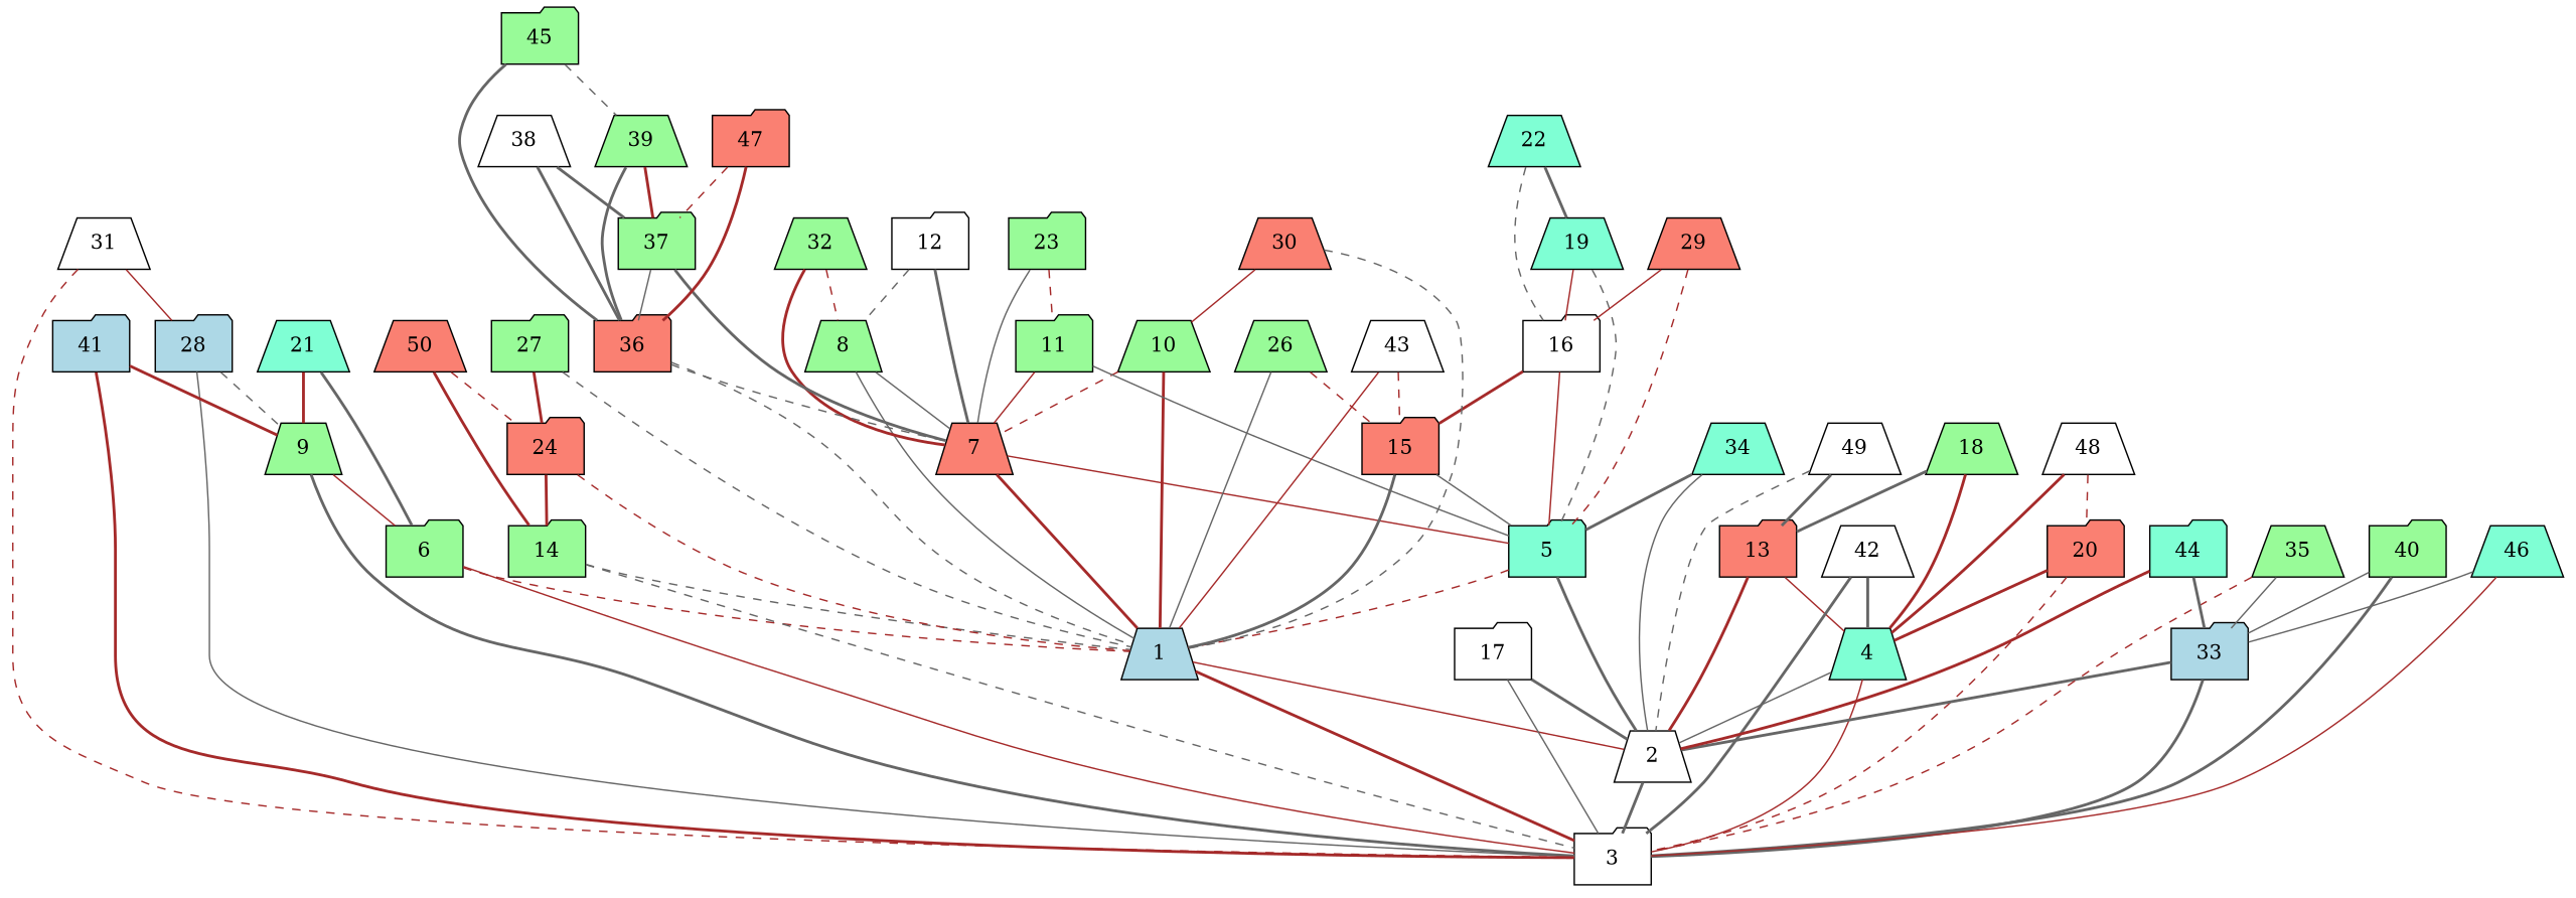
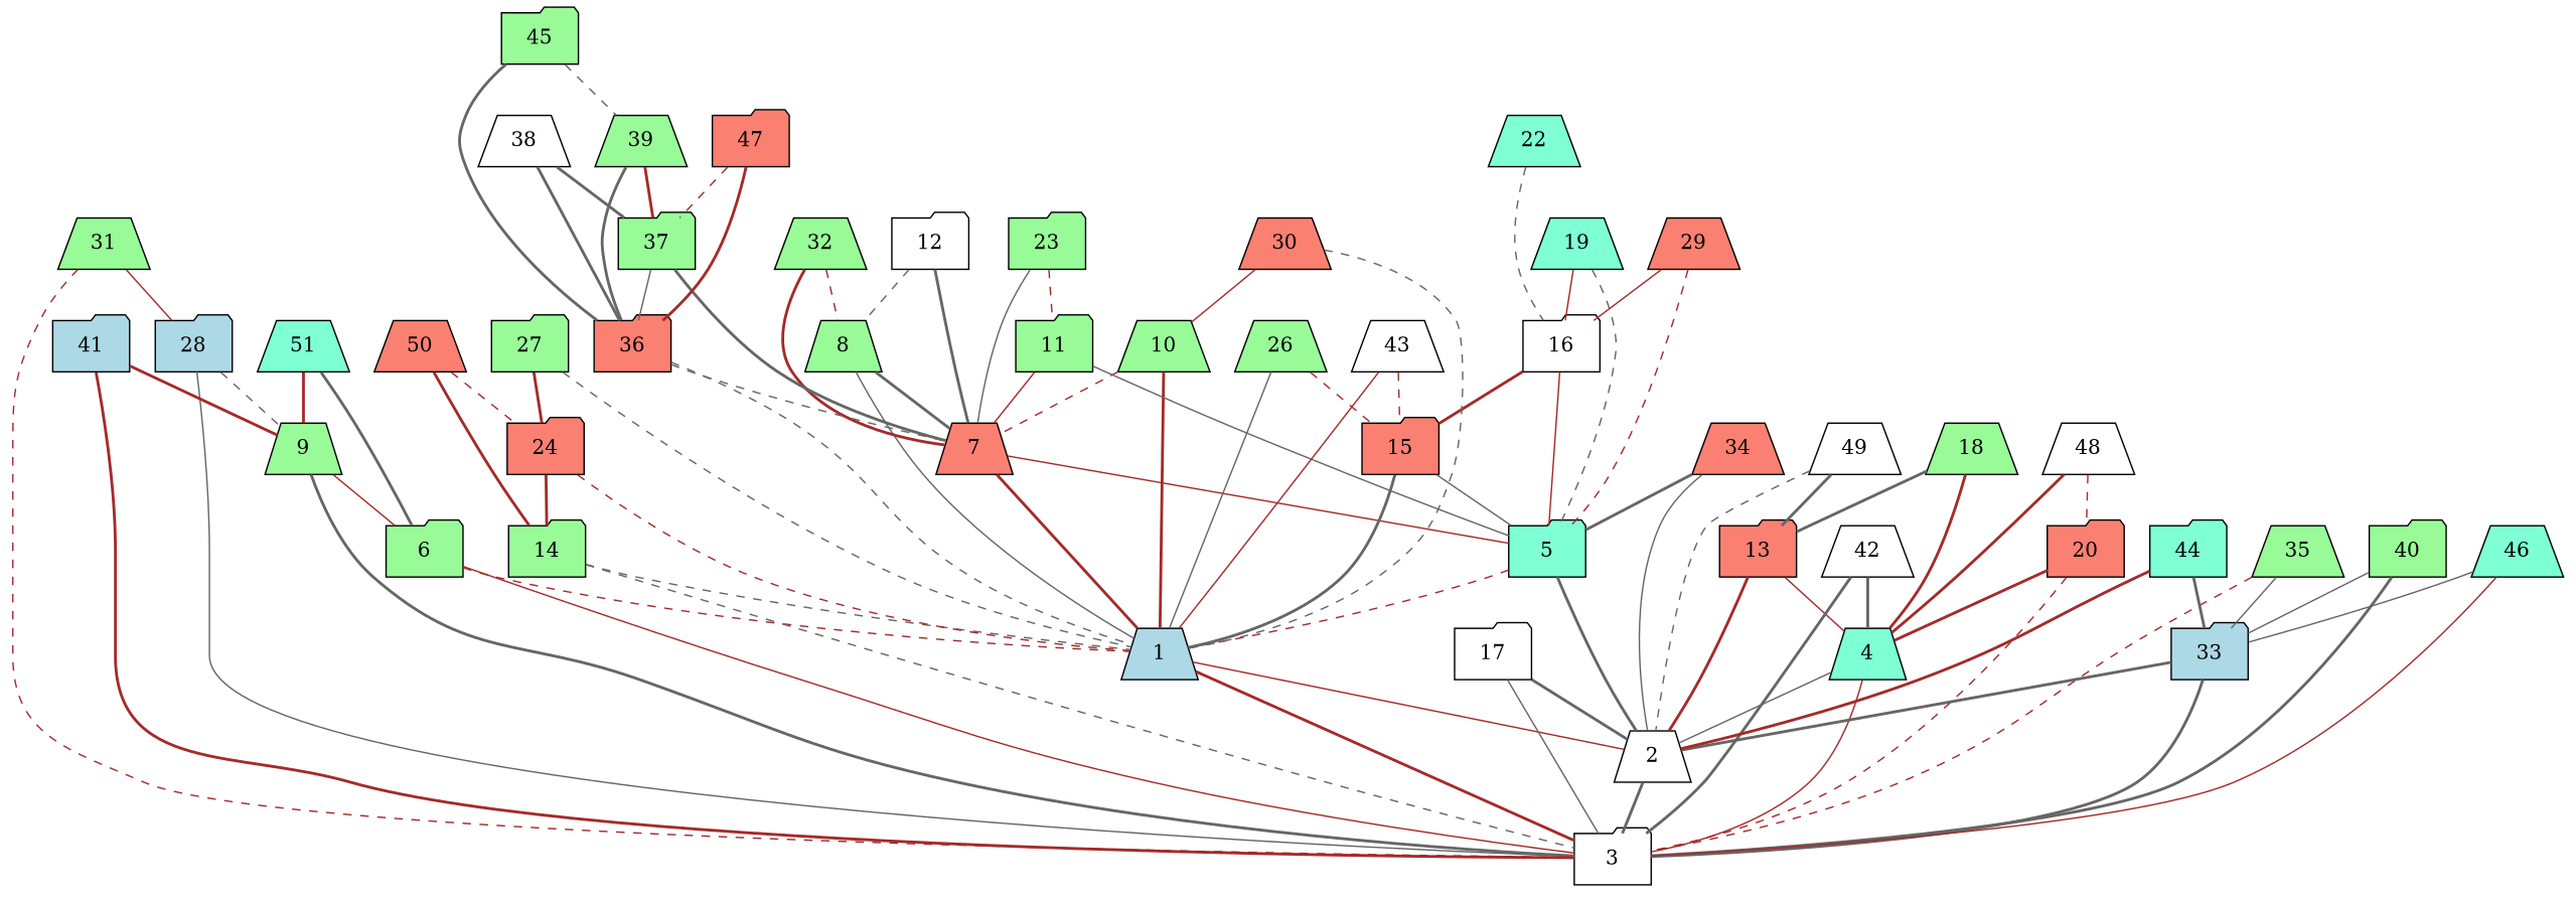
  graph {
    node [fillcolor=palegreen shape=trapezium style=filled]
    edge [color=gray40 style=bold]
    1 [fillcolor=lightblue]
    2 [fillcolor=white]
    3 [fillcolor=white shape=folder]
    4 [fillcolor=aquamarine]
    5 [fillcolor=aquamarine shape=folder]
    6 [shape=folder]
    7 [fillcolor=salmon]
    8
    9
    10
    11 [shape=folder]
    12 [fillcolor=white shape=folder]
    13 [fillcolor=salmon shape=folder]
    14 [shape=folder]
    15 [fillcolor=salmon shape=folder]
    16 [fillcolor=white shape=folder]
    17 [fillcolor=white shape=folder]
    18
    19 [fillcolor=aquamarine]
    20 [fillcolor=salmon shape=folder]
-   21 [fillcolor=aquamarine]
+   21 [fillcolor=aquamarine label=51]
    22 [fillcolor=aquamarine]
    23 [shape=folder]
    24 [fillcolor=salmon shape=folder]
    26
    27 [shape=folder]
    28 [fillcolor=lightblue shape=folder]
    29 [fillcolor=salmon]
    30 [fillcolor=salmon]
-   31 [fillcolor=white]
+   31
    32
    33 [fillcolor=lightblue shape=folder]
-   34 [fillcolor=aquamarine]
+   34 [fillcolor=salmon]
    35
    36 [fillcolor=salmon shape=folder]
    37 [shape=folder]
    38 [fillcolor=white]
    39
    40 [shape=folder]
    41 [fillcolor=lightblue shape=folder]
    42 [fillcolor=white]
    43 [fillcolor=white]
    44 [fillcolor=aquamarine shape=folder]
    45 [shape=folder]
    46 [fillcolor=aquamarine]
    47 [fillcolor=salmon shape=folder]
    48 [fillcolor=white]
    49 [fillcolor=white]
    50 [fillcolor=salmon]
    1 -- 2 [color=brown style=solid]
    1 -- 3 [color=brown]
    2 -- 3
    4 -- 2 [style=solid]
    4 -- 3 [color=brown style=solid]
    5 -- 1 [color=brown style=dashed]
    5 -- 2
    6 -- 1 [color=brown style=dashed]
    6 -- 3 [color=brown style=solid]
    7 -- 1 [color=brown]
    7 -- 5 [color=brown style=solid]
    8 -- 1 [style=solid]
-   8 -- 7 [style=solid]
+   8 -- 7
    9 -- 3
    9 -- 6 [color=brown style=solid]
    10 -- 1 [color=brown]
    10 -- 7 [color=brown style=dashed]
    11 -- 5 [style=solid]
    11 -- 7 [color=brown style=solid]
    12 -- 7
    12 -- 8 [style=dashed]
    13 -- 2 [color=brown]
    13 -- 4 [color=brown style=solid]
    14 -- 1 [style=dashed]
    14 -- 3 [style=dashed]
    15 -- 1
    15 -- 5 [style=solid]
    16 -- 5 [color=brown style=solid]
    16 -- 15 [color=brown]
    17 -- 2
    17 -- 3 [style=solid]
    18 -- 4 [color=brown]
    18 -- 13
    19 -- 5 [style=dashed]
    19 -- 16 [color=brown style=solid]
    20 -- 3 [color=brown style=dashed]
    20 -- 4 [color=brown]
    21 -- 6
    21 -- 9 [color=brown]
    22 -- 16 [style=dashed]
-   22 -- 19
    23 -- 7 [style=solid]
    23 -- 11 [color=brown style=dashed]
    24 -- 1 [color=brown style=dashed]
    24 -- 14 [color=brown]
    26 -- 1 [style=solid]
    26 -- 15 [color=brown style=dashed]
    27 -- 1 [style=dashed]
    27 -- 24 [color=brown]
    28 -- 3 [style=solid]
    28 -- 9 [style=dashed]
    29 -- 5 [color=brown style=dashed]
    29 -- 16 [color=brown style=solid]
    30 -- 1 [style=dashed]
    30 -- 10 [color=brown style=solid]
    31 -- 3 [color=brown style=dashed]
    31 -- 28 [color=brown style=solid]
    32 -- 7 [color=brown]
    32 -- 8 [color=brown style=dashed]
    33 -- 2
    33 -- 3
    34 -- 2 [style=solid]
    34 -- 5
    35 -- 3 [color=brown style=dashed]
    35 -- 33 [style=solid]
    36 -- 1 [style=dashed]
    36 -- 7 [style=dashed]
    37 -- 7
    37 -- 36 [style=solid]
    38 -- 36
    38 -- 37
    39 -- 36
    39 -- 37 [color=brown]
    40 -- 3
    40 -- 33 [style=solid]
    41 -- 3 [color=brown]
    41 -- 9 [color=brown]
    42 -- 3
    42 -- 4
    43 -- 1 [color=brown style=solid]
    43 -- 15 [color=brown style=dashed]
    44 -- 2 [color=brown]
    44 -- 33
    45 -- 36
    45 -- 39 [style=dashed]
    46 -- 3 [color=brown style=solid]
    46 -- 33 [style=solid]
    47 -- 36 [color=brown]
    47 -- 37 [color=brown style=dashed]
    48 -- 4 [color=brown]
    48 -- 20 [color=brown style=dashed]
    49 -- 2 [style=dashed]
    49 -- 13
    50 -- 14 [color=brown]
    50 -- 24 [color=brown style=dashed]
  }
